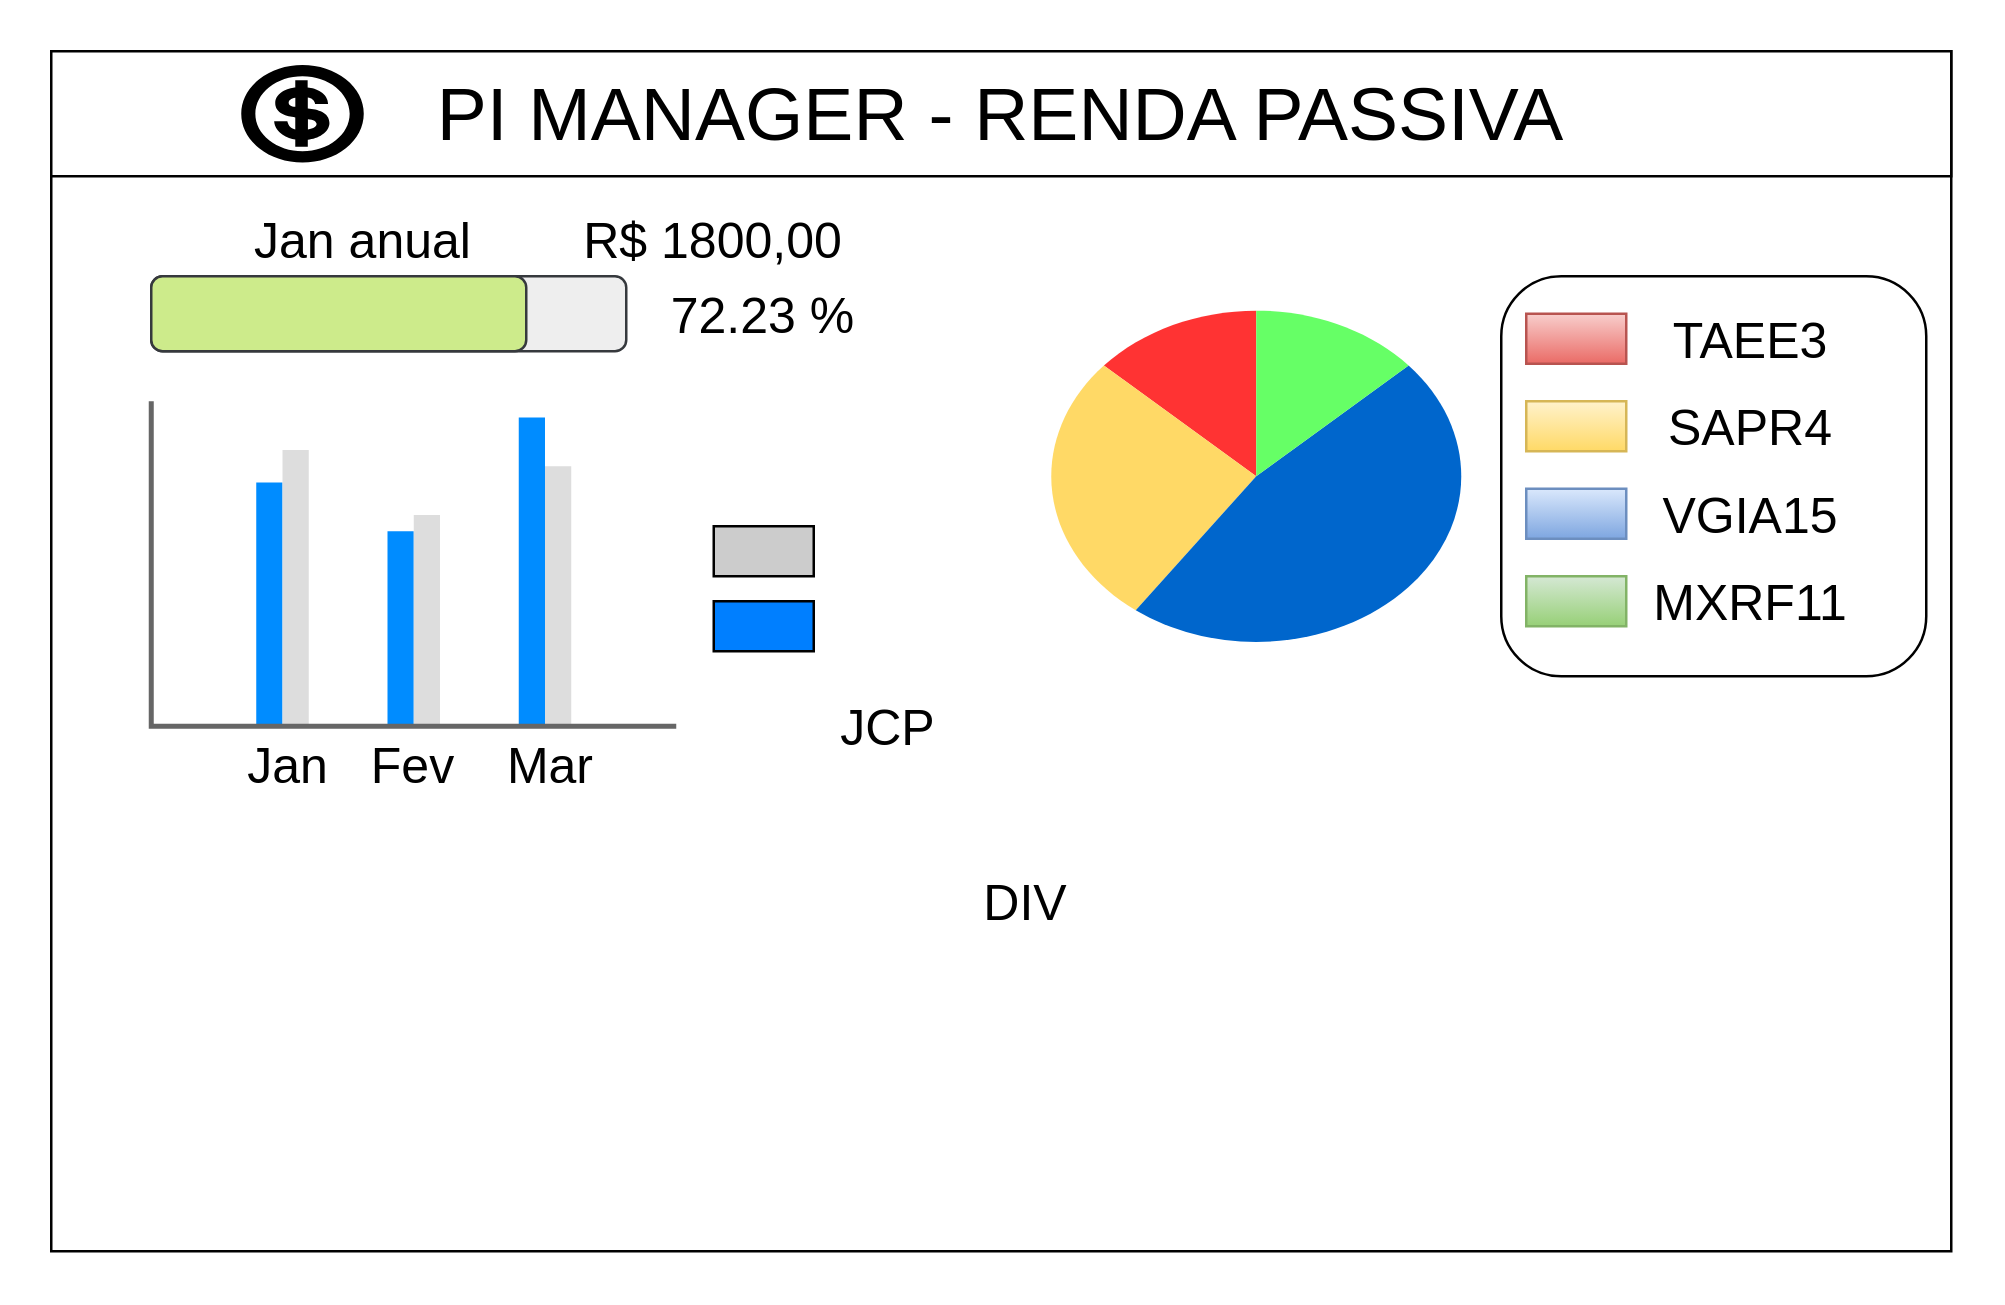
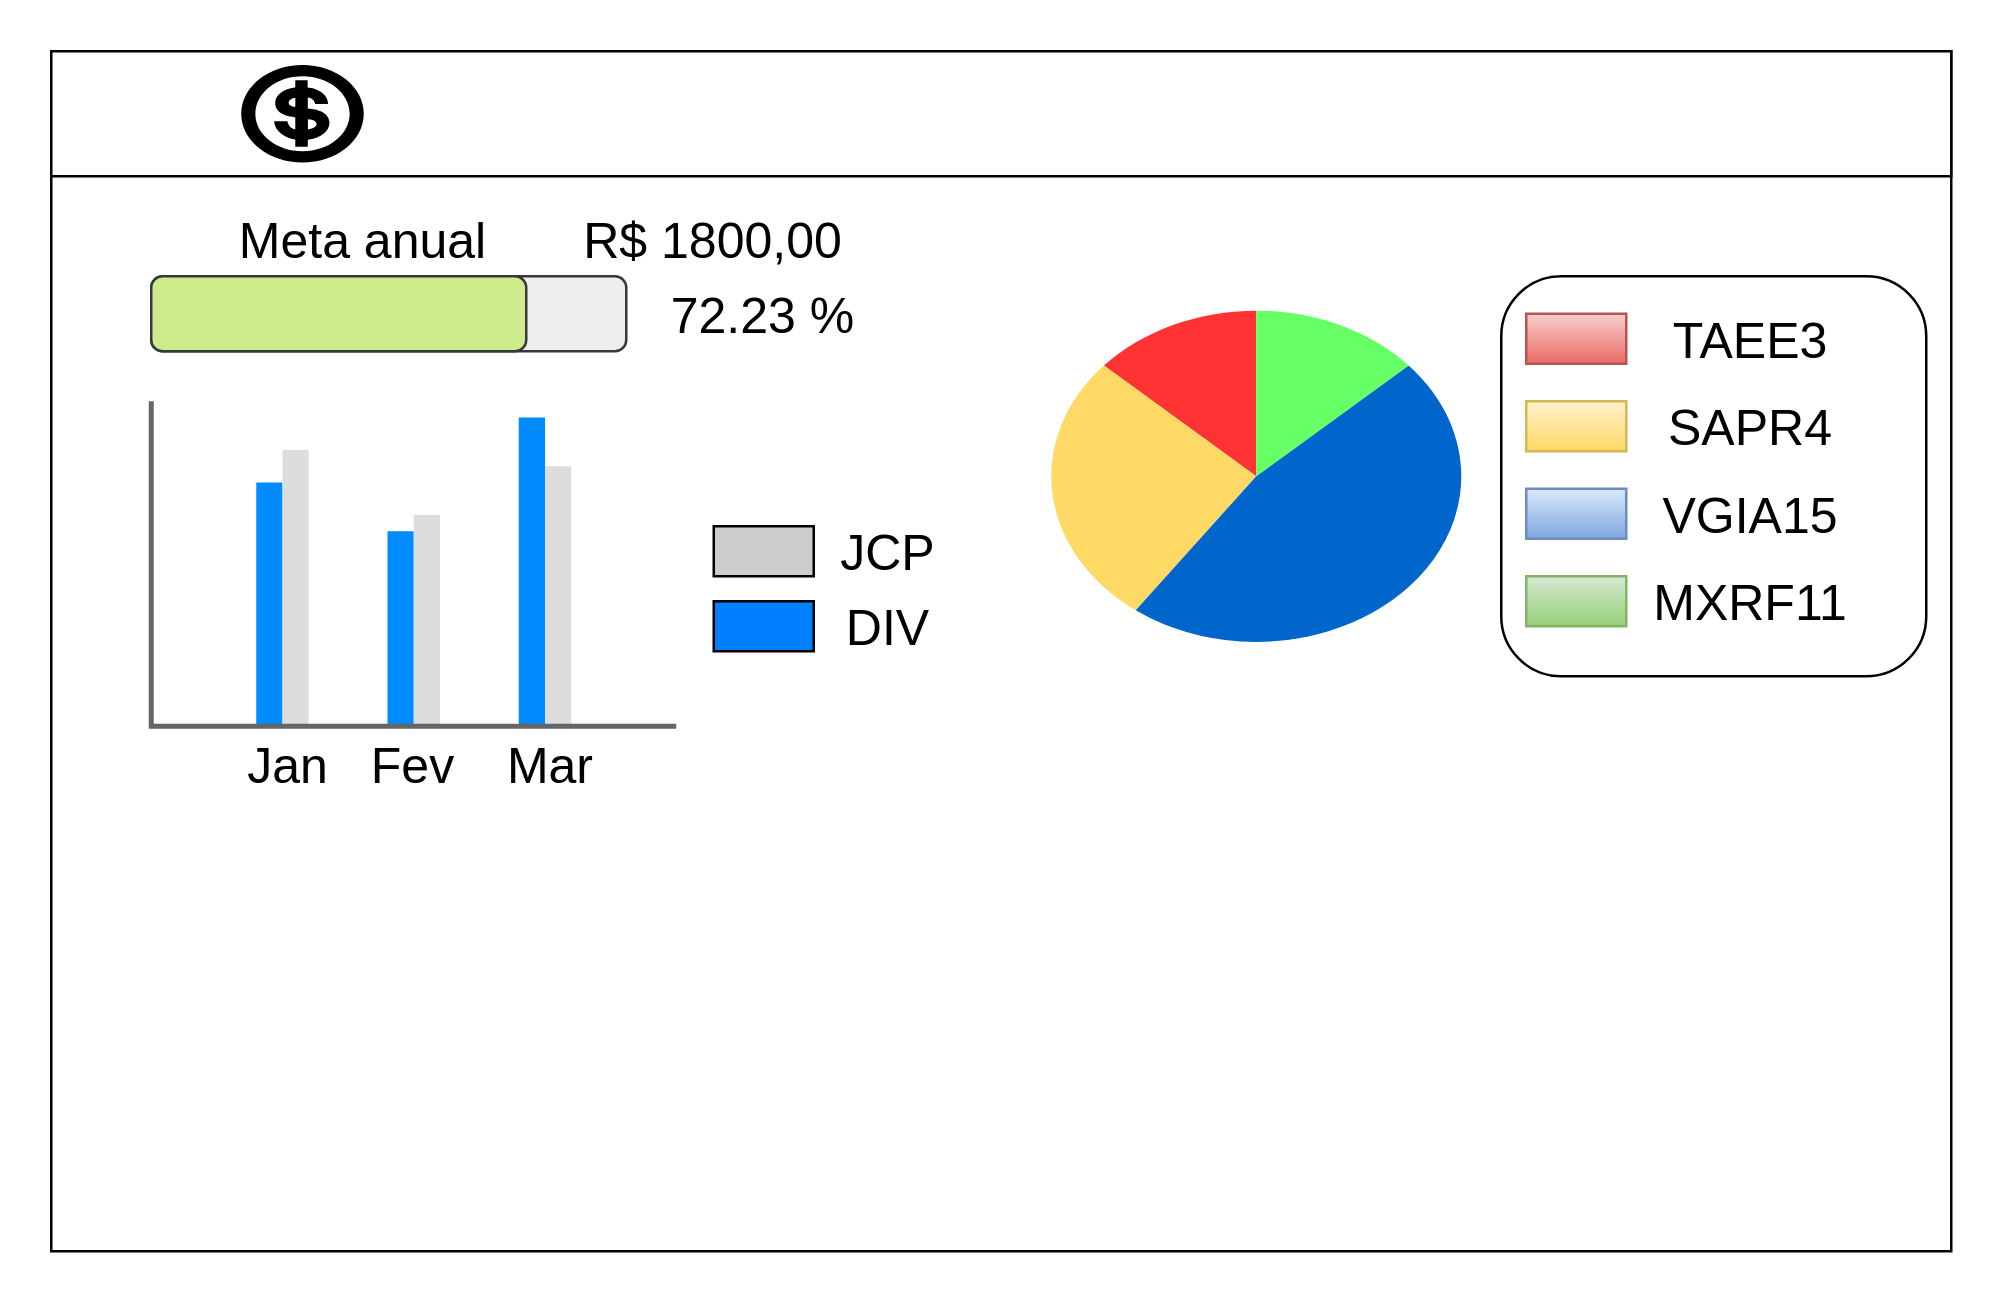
  <mxCell id="0" />
  <mxCell id="1" parent="0" />
  <mxCell id="2" value="" style="rounded=0;whiteSpace=wrap;html=1;" parent="1" vertex="1"><mxGeometry x="20" y="20" width="760" height="480" as="geometry" /></mxCell>
  <mxCell id="3" value="" style="rounded=0;whiteSpace=wrap;html=1;" parent="1" vertex="1"><mxGeometry x="20" y="20" width="760" height="50" as="geometry" /></mxCell>
- <mxCell id="4" value="PI MANAGER - RENDA PASSIVA" style="text;html=1;strokeColor=none;fillColor=none;align=center;verticalAlign=middle;whiteSpace=wrap;rounded=0;fontSize=30;" parent="1" vertex="1"><mxGeometry x="145" y="30" width="510" height="30" as="geometry" /></mxCell>
  <mxCell id="5" value="" style="shape=mxgraph.signs.travel.cashier;html=1;pointerEvents=1;fillColor=#000000;strokeColor=none;verticalLabelPosition=bottom;verticalAlign=top;align=center;sketch=0;fontSize=30;" parent="1" vertex="1"><mxGeometry x="96" y="25.5" width="49" height="39" as="geometry" /></mxCell>
  <mxCell id="6" value="" style="rounded=1;whiteSpace=wrap;html=1;fontSize=30;" parent="1" vertex="1"><mxGeometry x="600" y="110" width="170" height="160" as="geometry" /></mxCell>
  <mxCell id="7" value="" style="rounded=0;whiteSpace=wrap;html=1;fontSize=30;fillColor=#f8cecc;strokeColor=#b85450;gradientColor=#ea6b66;" parent="1" vertex="1"><mxGeometry x="610" y="125" width="40" height="20" as="geometry" /></mxCell>
  <mxCell id="8" value="" style="rounded=0;whiteSpace=wrap;html=1;fontSize=30;fillColor=#fff2cc;gradientColor=#ffd966;strokeColor=#d6b656;" parent="1" vertex="1"><mxGeometry x="610" y="160" width="40" height="20" as="geometry" /></mxCell>
  <mxCell id="9" value="" style="rounded=0;whiteSpace=wrap;html=1;fontSize=30;fillColor=#dae8fc;gradientColor=#7ea6e0;strokeColor=#6c8ebf;" parent="1" vertex="1"><mxGeometry x="610" y="195" width="40" height="20" as="geometry" /></mxCell>
  <mxCell id="10" value="" style="rounded=0;whiteSpace=wrap;html=1;fontSize=30;fillColor=#d5e8d4;gradientColor=#97d077;strokeColor=#82b366;" parent="1" vertex="1"><mxGeometry x="610" y="230" width="40" height="20" as="geometry" /></mxCell>
  <mxCell id="11" value="TAEE3" style="text;html=1;strokeColor=none;fillColor=none;align=center;verticalAlign=middle;whiteSpace=wrap;rounded=0;fontSize=20;" parent="1" vertex="1"><mxGeometry x="670" y="125" width="60" height="20" as="geometry" /></mxCell>
  <mxCell id="12" value="SAPR4" style="text;html=1;strokeColor=none;fillColor=none;align=center;verticalAlign=middle;whiteSpace=wrap;rounded=0;fontSize=20;" parent="1" vertex="1"><mxGeometry x="670" y="155" width="60" height="30" as="geometry" /></mxCell>
  <mxCell id="13" value="VGIA15" style="text;html=1;strokeColor=none;fillColor=none;align=center;verticalAlign=middle;whiteSpace=wrap;rounded=0;fontSize=20;" parent="1" vertex="1"><mxGeometry x="670" y="190" width="60" height="30" as="geometry" /></mxCell>
  <mxCell id="14" value="MXRF11" style="text;html=1;strokeColor=none;fillColor=none;align=center;verticalAlign=middle;whiteSpace=wrap;rounded=0;fontSize=20;" parent="1" vertex="1"><mxGeometry x="670" y="225" width="60" height="30" as="geometry" /></mxCell>
  <mxCell id="15" value="" style="rounded=1;whiteSpace=wrap;html=1;fontSize=20;fillColor=#eeeeee;strokeColor=#36393d;" parent="1" vertex="1"><mxGeometry x="60" y="110" width="190" height="30" as="geometry" /></mxCell>
  <mxCell id="16" value="" style="rounded=1;whiteSpace=wrap;html=1;fontSize=20;fillColor=#cdeb8b;strokeColor=#36393d;" parent="1" vertex="1"><mxGeometry x="60" y="110" width="150" height="30" as="geometry" /></mxCell>
- <mxCell id="17" value="Jan anual" style="text;html=1;strokeColor=none;fillColor=none;align=center;verticalAlign=middle;whiteSpace=wrap;rounded=0;fontSize=20;" parent="1" vertex="1"><mxGeometry x="60" y="80" width="170" height="30" as="geometry" /></mxCell>
+ <mxCell id="17" value="Meta anual" style="text;html=1;strokeColor=none;fillColor=none;align=center;verticalAlign=middle;whiteSpace=wrap;rounded=0;fontSize=20;" parent="1" vertex="1"><mxGeometry x="60" y="80" width="170" height="30" as="geometry" /></mxCell>
  <mxCell id="18" value="72.23 %" style="text;html=1;strokeColor=none;fillColor=none;align=center;verticalAlign=middle;whiteSpace=wrap;rounded=0;fontSize=20;" parent="1" vertex="1"><mxGeometry x="260" y="110" width="90" height="30" as="geometry" /></mxCell>
  <mxCell id="19" value="R$ 1800,00" style="text;html=1;strokeColor=none;fillColor=none;align=center;verticalAlign=middle;whiteSpace=wrap;rounded=0;fontSize=20;" parent="1" vertex="1"><mxGeometry x="210" y="80" width="150" height="30" as="geometry" /></mxCell>
  <mxCell id="20" value="" style="verticalLabelPosition=bottom;shadow=0;dashed=0;align=center;html=1;verticalAlign=top;strokeWidth=1;shape=mxgraph.mockup.graphics.pieChart;strokeColor=none;parts=10,20,35,10;partColors=#FF3333,#FFD966,#0066CC,#66FF66;strokeWidth=2;fontSize=20;" parent="1" vertex="1"><mxGeometry x="420" y="123.75" width="164" height="132.5" as="geometry" /></mxCell>
  <mxCell id="21" value="" style="verticalLabelPosition=bottom;shadow=0;dashed=0;align=center;html=1;verticalAlign=top;strokeWidth=1;shape=mxgraph.mockup.graphics.columnChart;strokeColor=none;strokeColor2=none;strokeColor3=#666666;fillColor2=#008cff;fillColor3=#dddddd;fontSize=20;" parent="1" vertex="1"><mxGeometry x="60" y="160" width="210" height="130" as="geometry" /></mxCell>
  <mxCell id="22" value="Jan" style="text;html=1;strokeColor=none;fillColor=none;align=center;verticalAlign=middle;whiteSpace=wrap;rounded=0;fontSize=20;" parent="1" vertex="1"><mxGeometry x="85" y="290" width="60" height="30" as="geometry" /></mxCell>
  <mxCell id="23" value="Fev" style="text;html=1;strokeColor=none;fillColor=none;align=center;verticalAlign=middle;whiteSpace=wrap;rounded=0;fontSize=20;" parent="1" vertex="1"><mxGeometry x="135" y="290" width="60" height="30" as="geometry" /></mxCell>
  <mxCell id="24" value="Mar" style="text;html=1;strokeColor=none;fillColor=none;align=center;verticalAlign=middle;whiteSpace=wrap;rounded=0;fontSize=20;" parent="1" vertex="1"><mxGeometry x="190" y="290" width="60" height="30" as="geometry" /></mxCell>
  <mxCell id="25" value="" style="rounded=0;whiteSpace=wrap;html=1;fontSize=20;fillColor=#CCCCCC;" parent="1" vertex="1"><mxGeometry x="285" y="210" width="40" height="20" as="geometry" /></mxCell>
  <mxCell id="26" value="" style="rounded=0;whiteSpace=wrap;html=1;fontSize=20;fillColor=#007FFF;" parent="1" vertex="1"><mxGeometry x="285" y="240" width="40" height="20" as="geometry" /></mxCell>
- <mxCell id="27" value="DIV" style="text;html=1;strokeColor=none;fillColor=none;align=center;verticalAlign=middle;whiteSpace=wrap;rounded=0;fontSize=20;" parent="1" vertex="1"><mxGeometry x="380" y="345" width="60" height="30" as="geometry" /></mxCell>
- <mxCell id="28" value="JCP" style="text;html=1;strokeColor=none;fillColor=none;align=center;verticalAlign=middle;whiteSpace=wrap;rounded=0;fontSize=20;" parent="1" vertex="1"><mxGeometry x="325" y="275" width="60" height="30" as="geometry" /></mxCell>
+ <mxCell id="27" value="DIV" style="text;html=1;strokeColor=none;fillColor=none;align=center;verticalAlign=middle;whiteSpace=wrap;rounded=0;fontSize=20;" parent="1" vertex="1"><mxGeometry x="325" y="235" width="60" height="30" as="geometry" /></mxCell>
+ <mxCell id="28" value="JCP" style="text;html=1;strokeColor=none;fillColor=none;align=center;verticalAlign=middle;whiteSpace=wrap;rounded=0;fontSize=20;" parent="1" vertex="1"><mxGeometry x="325" y="205" width="60" height="30" as="geometry" /></mxCell>
